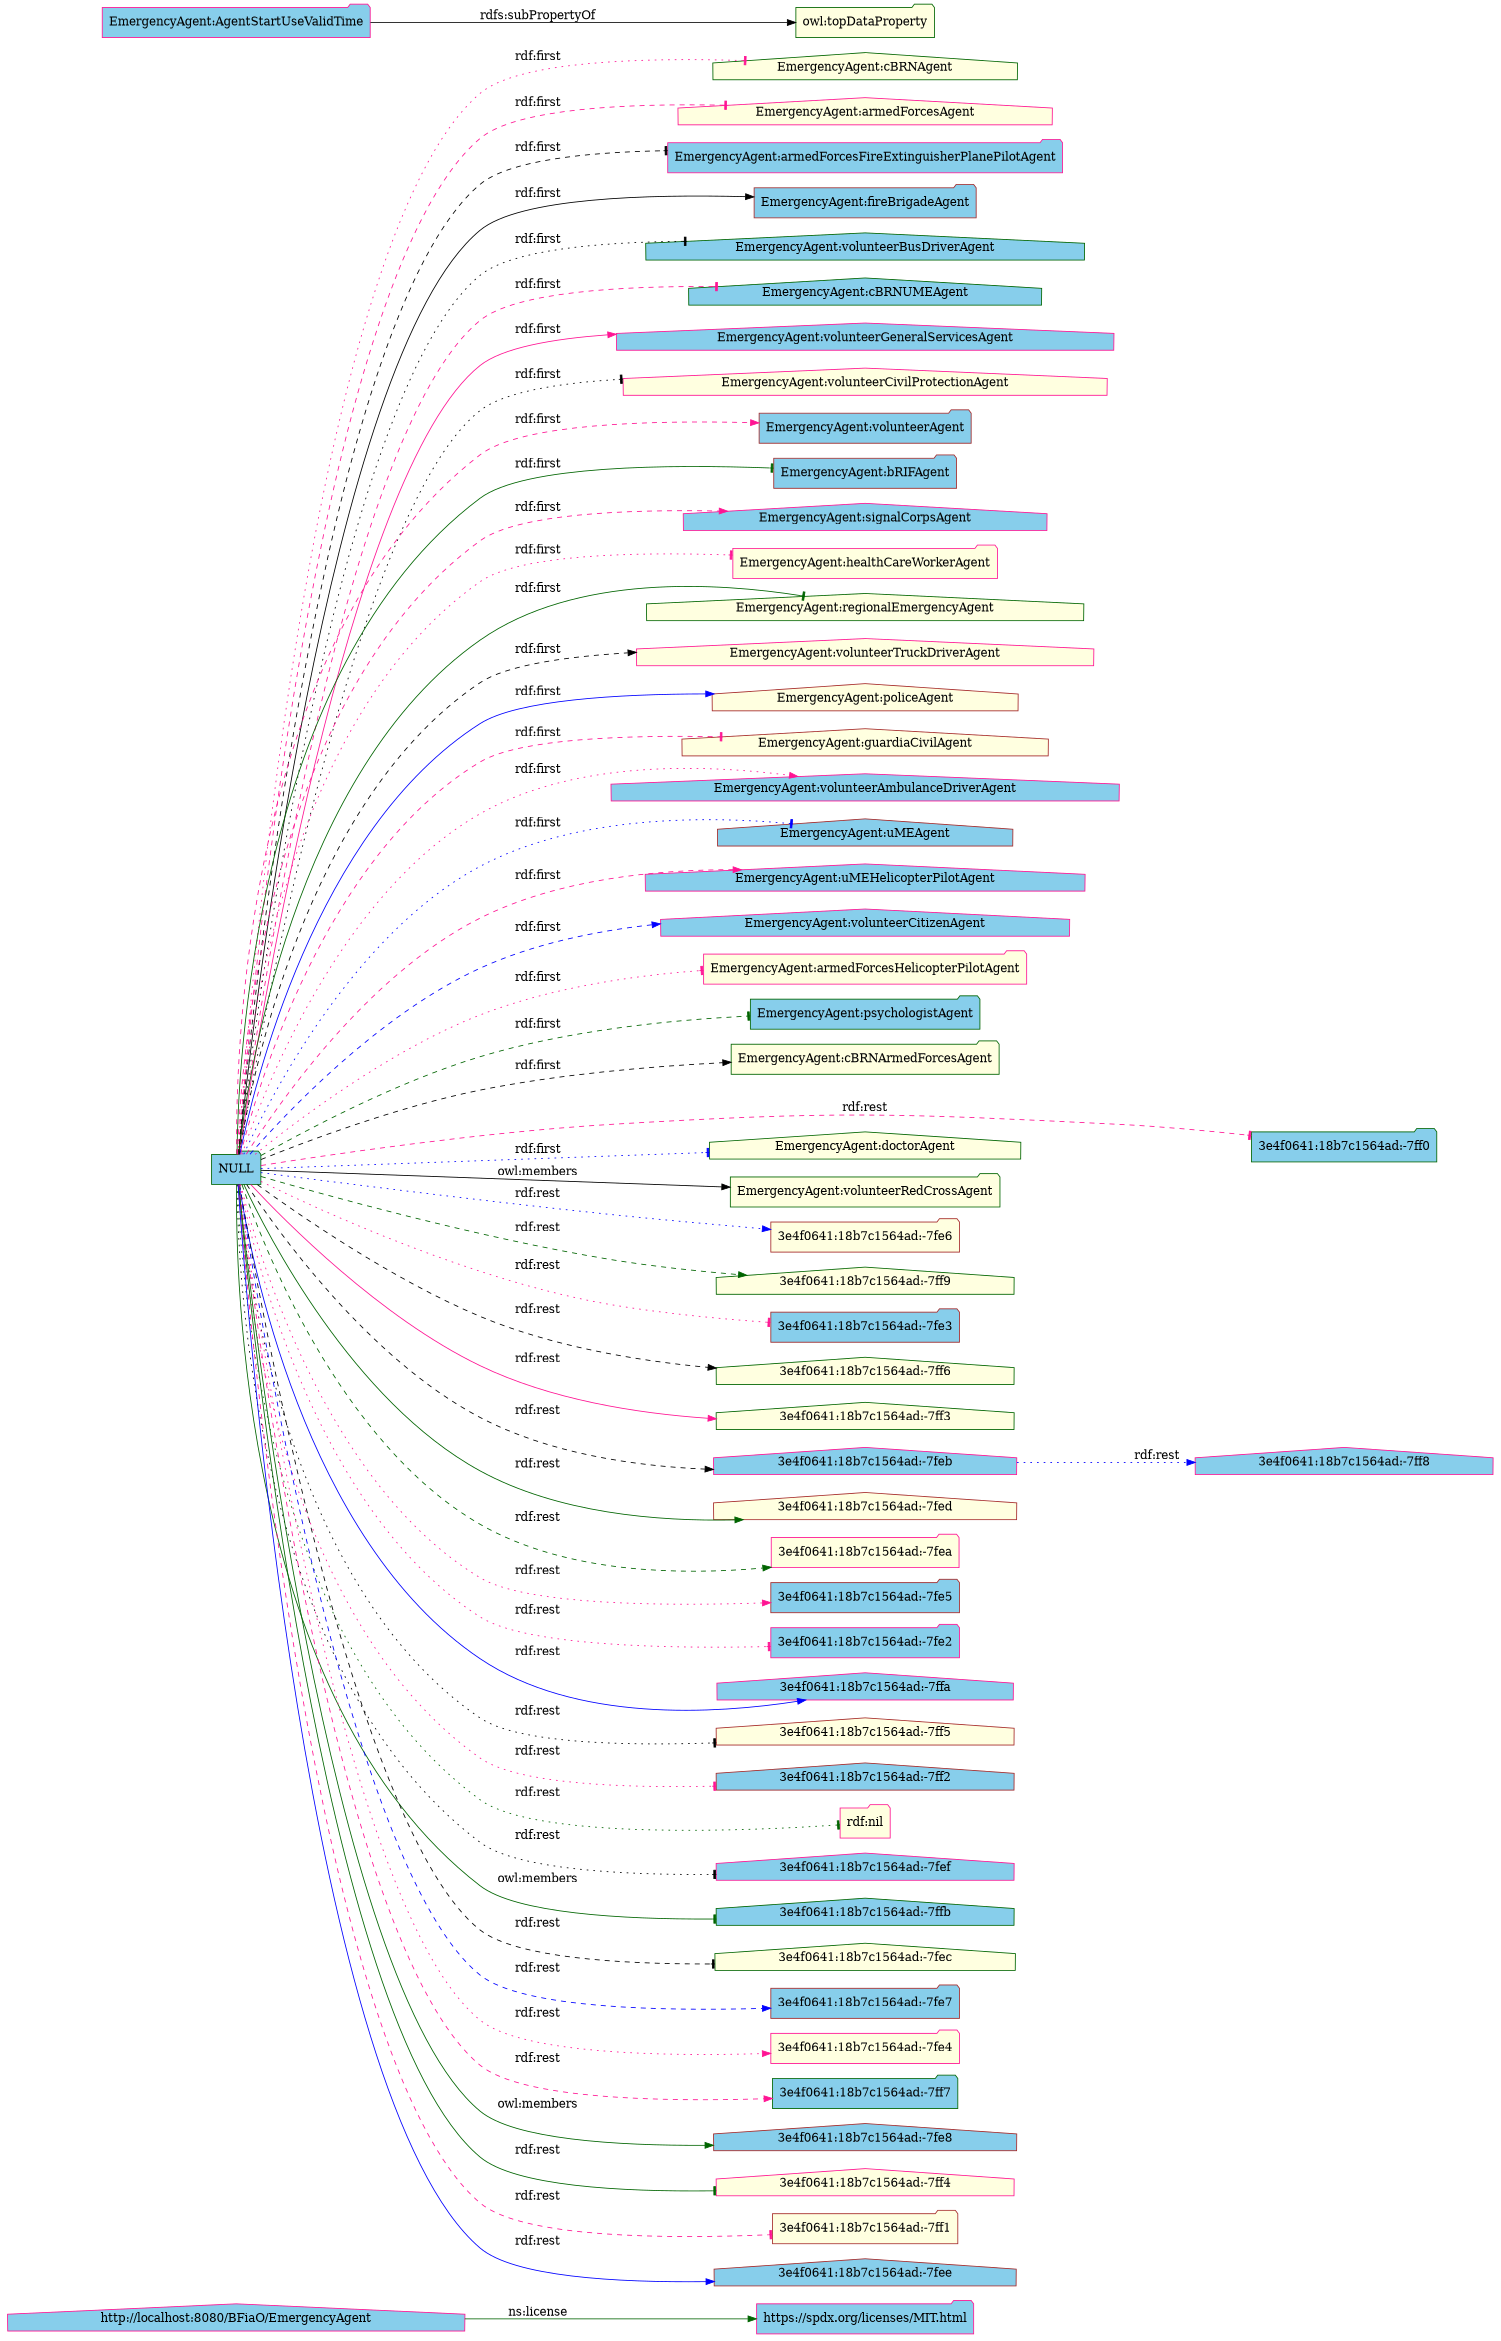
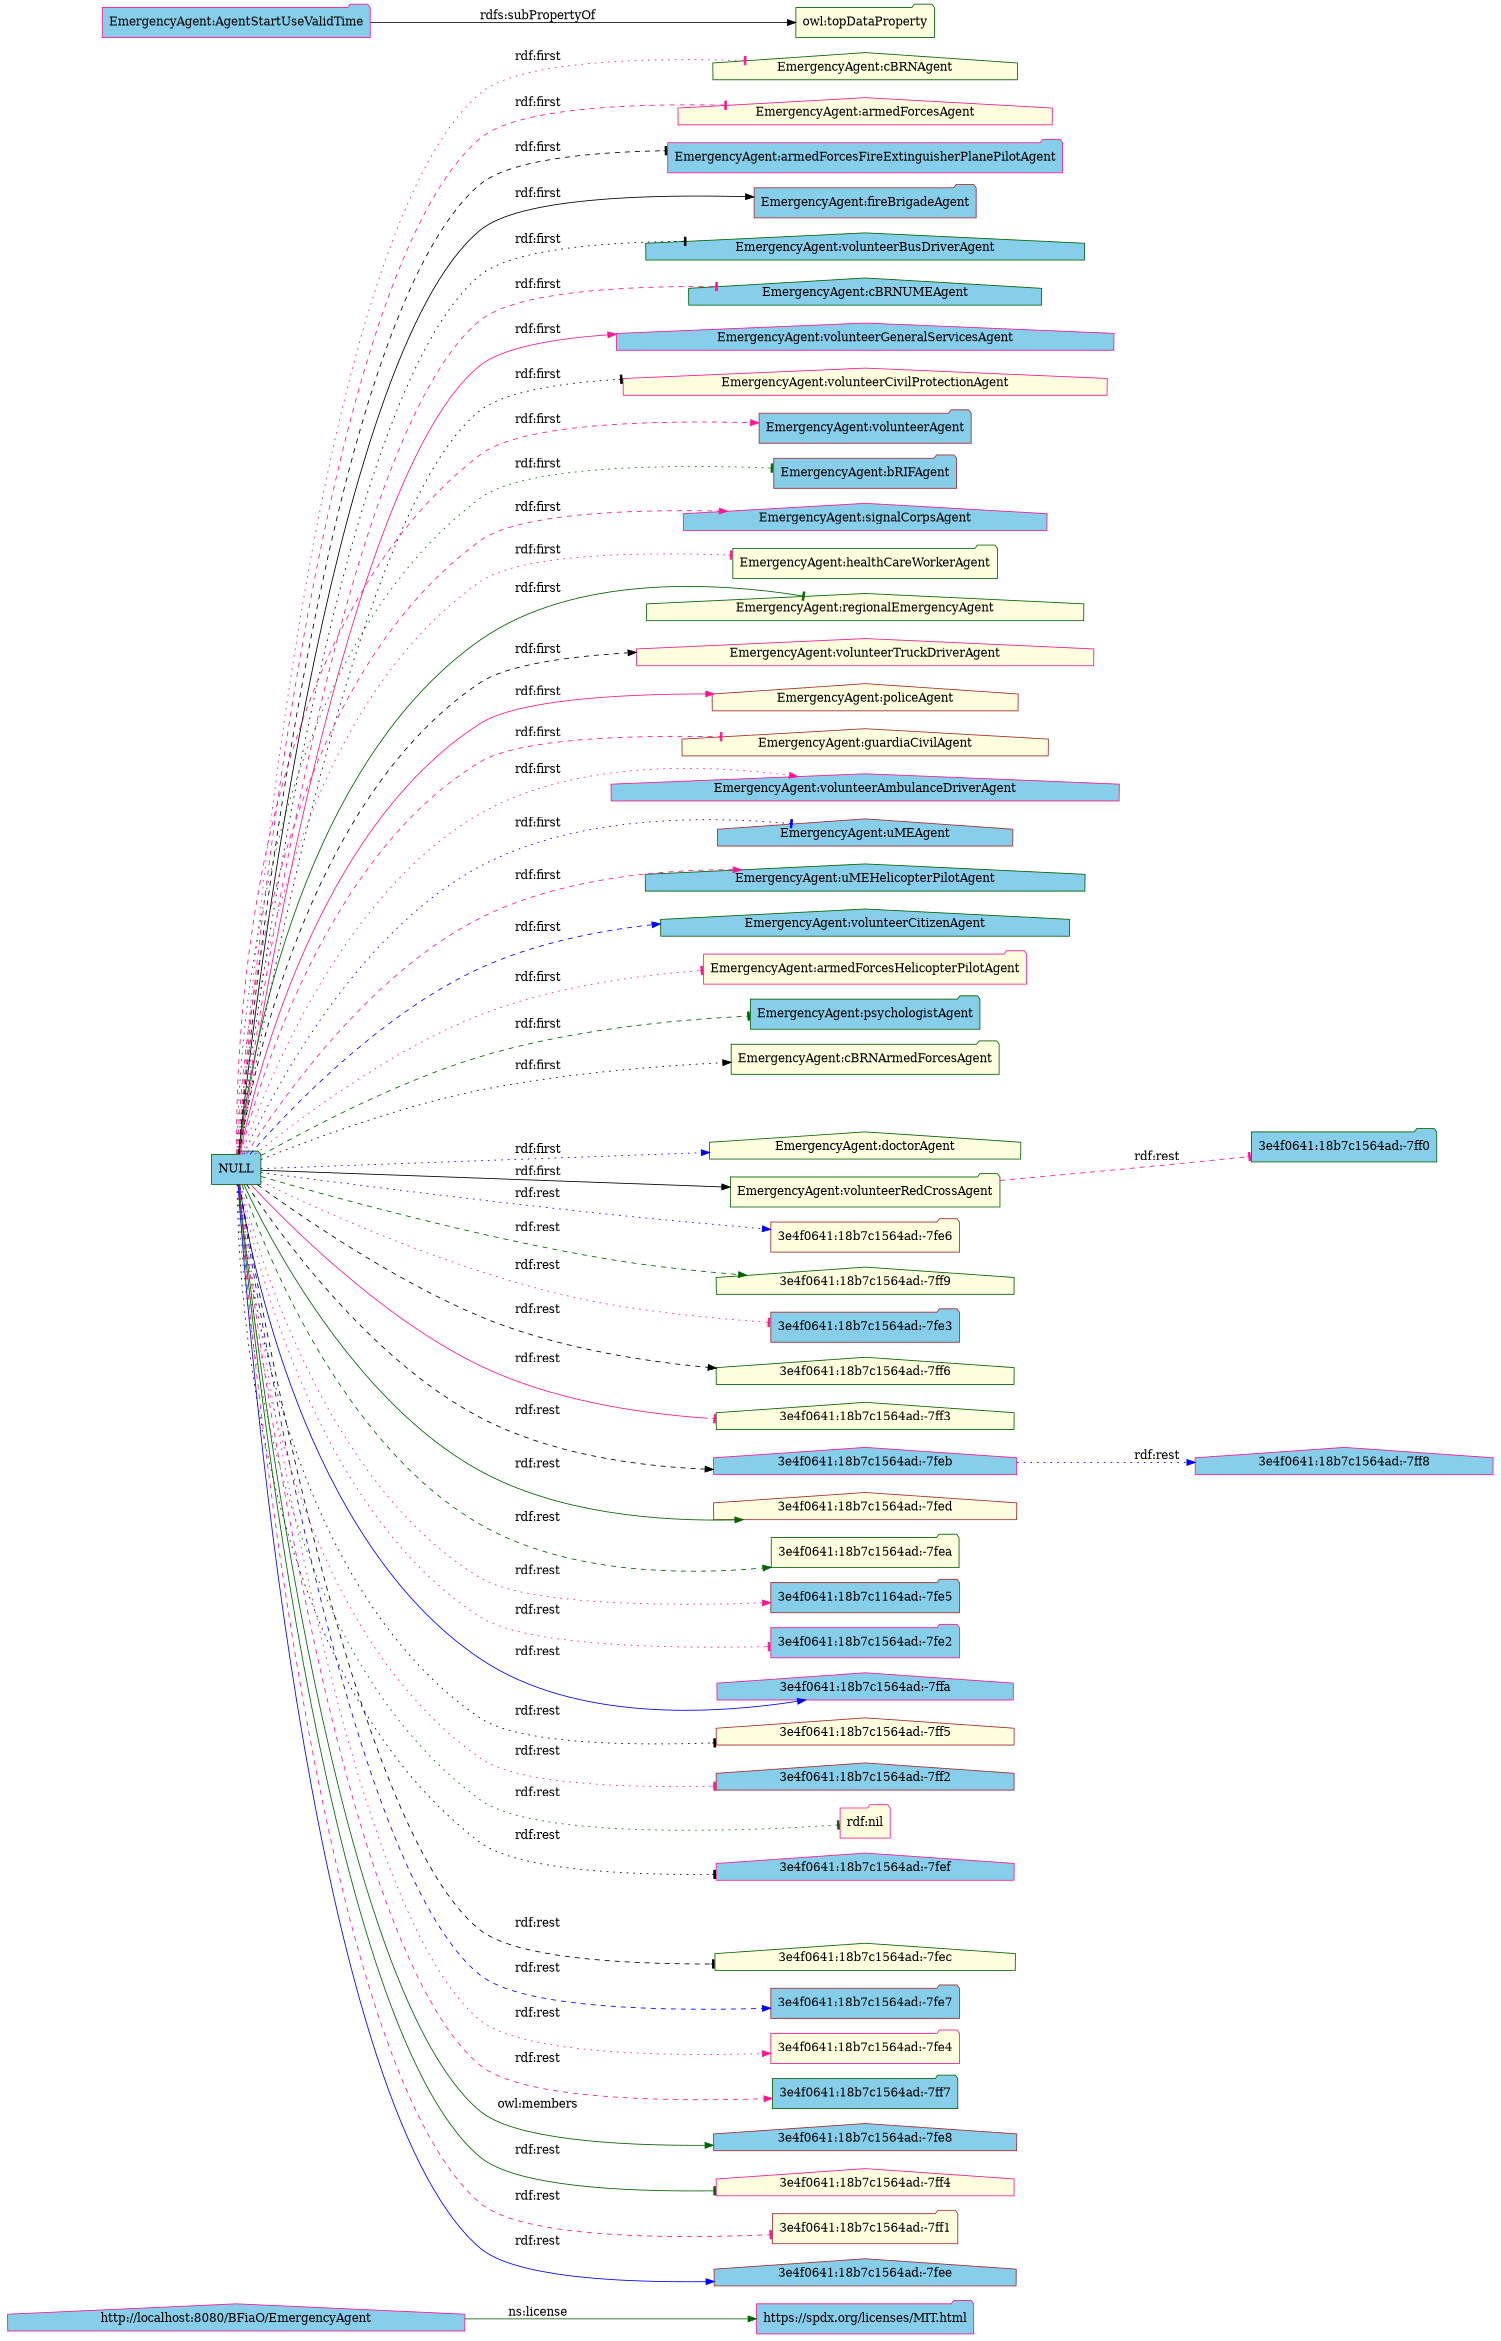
  digraph {
    rankdir=LR
    node [color=darkgreen fillcolor=skyblue shape=house style=filled]
    edge [arrowhead=normal color=deeppink style=dotted]
    "http://localhost:8080/BFiaO/EmergencyAgent" [color=deeppink]
    "https://spdx.org/licenses/MIT.html" [color=deeppink shape=folder]
    NULL [shape=folder]
    "EmergencyAgent:cBRNAgent" [fillcolor=lightyellow]
    "EmergencyAgent:armedForcesAgent" [color=deeppink fillcolor=lightyellow]
    "EmergencyAgent:armedForcesFireExtinguisherPlanePilotAgent" [color=deeppink shape=folder]
    "EmergencyAgent:fireBrigadeAgent" [color=brown shape=folder]
    "EmergencyAgent:volunteerBusDriverAgent"
    "EmergencyAgent:cBRNUMEAgent"
    "EmergencyAgent:volunteerGeneralServicesAgent" [color=deeppink]
    "EmergencyAgent:volunteerCivilProtectionAgent" [color=deeppink fillcolor=lightyellow]
    "EmergencyAgent:volunteerAgent" [color=brown shape=folder]
    "EmergencyAgent:bRIFAgent" [color=brown shape=folder]
    "EmergencyAgent:signalCorpsAgent" [color=deeppink]
-   "EmergencyAgent:healthCareWorkerAgent" [color=deeppink fillcolor=lightyellow shape=folder]
+   "EmergencyAgent:healthCareWorkerAgent" [fillcolor=lightyellow shape=folder]
    "EmergencyAgent:regionalEmergencyAgent" [fillcolor=lightyellow]
    "EmergencyAgent:volunteerTruckDriverAgent" [color=deeppink fillcolor=lightyellow]
    "EmergencyAgent:policeAgent" [color=brown fillcolor=lightyellow]
    "EmergencyAgent:guardiaCivilAgent" [color=brown fillcolor=lightyellow]
    "EmergencyAgent:volunteerAmbulanceDriverAgent" [color=deeppink]
    "EmergencyAgent:uMEAgent" [color=brown]
-   "EmergencyAgent:uMEHelicopterPilotAgent" [color=deeppink]
-   "EmergencyAgent:volunteerCitizenAgent" [color=deeppink]
+   "EmergencyAgent:uMEHelicopterPilotAgent"
+   "EmergencyAgent:volunteerCitizenAgent"
    "EmergencyAgent:armedForcesHelicopterPilotAgent" [color=deeppink fillcolor=lightyellow shape=folder]
    "EmergencyAgent:psychologistAgent" [shape=folder]
    "EmergencyAgent:cBRNArmedForcesAgent" [fillcolor=lightyellow shape=folder]
    "EmergencyAgent:volunteerRedCrossAgent" [fillcolor=lightyellow shape=folder]
    "EmergencyAgent:doctorAgent" [fillcolor=lightyellow]
    "3e4f0641:18b7c1564ad:-7feb" [color=deeppink]
    "3e4f0641:18b7c1564ad:-7fe6" [color=brown fillcolor=lightyellow shape=folder]
    "3e4f0641:18b7c1564ad:-7ff9" [fillcolor=lightyellow]
    "3e4f0641:18b7c1564ad:-7fe3" [color=brown shape=folder]
    "3e4f0641:18b7c1564ad:-7ff6" [fillcolor=lightyellow]
    "3e4f0641:18b7c1564ad:-7ff3" [fillcolor=lightyellow]
    "3e4f0641:18b7c1564ad:-7ff0" [shape=folder]
    "3e4f0641:18b7c1564ad:-7fed" [color=brown fillcolor=lightyellow]
-   "3e4f0641:18b7c1564ad:-7fea" [color=deeppink fillcolor=lightyellow shape=folder]
-   "3e4f0641:18b7c1564ad:-7fe5" [color=brown shape=folder]
+   "3e4f0641:18b7c1564ad:-7fea" [fillcolor=lightyellow shape=folder]
+   "3e4f0641:18b7c1564ad:-7fe5" [color=brown shape=folder label="3e4f0641:18b7c1164ad:-7fe5"]
    "3e4f0641:18b7c1564ad:-7fe2" [color=deeppink shape=folder]
    "3e4f0641:18b7c1564ad:-7ffa" [color=deeppink]
    "3e4f0641:18b7c1564ad:-7ff5" [color=brown fillcolor=lightyellow]
    "3e4f0641:18b7c1564ad:-7ff2" [color=brown]
    "rdf:nil" [color=deeppink fillcolor=lightyellow shape=folder]
    "3e4f0641:18b7c1564ad:-7fef" [color=deeppink]
-   "3e4f0641:18b7c1564ad:-7ffb"
    "3e4f0641:18b7c1564ad:-7fec" [fillcolor=lightyellow]
    "3e4f0641:18b7c1564ad:-7fe7" [color=brown shape=folder]
    "3e4f0641:18b7c1564ad:-7fe4" [color=deeppink fillcolor=lightyellow shape=folder]
    "3e4f0641:18b7c1564ad:-7ff7" [shape=folder]
    "3e4f0641:18b7c1564ad:-7fe8" [color=brown]
    "3e4f0641:18b7c1564ad:-7ff4" [color=deeppink fillcolor=lightyellow]
    "3e4f0641:18b7c1564ad:-7ff1" [color=brown fillcolor=lightyellow shape=folder]
    "3e4f0641:18b7c1564ad:-7fee" [color=brown]
    "3e4f0641:18b7c1564ad:-7ff8" [color=deeppink]
    "EmergencyAgent:AgentStartUseValidTime" [color=deeppink shape=folder]
    "owl:topDataProperty" [fillcolor=lightyellow shape=folder]
    "http://localhost:8080/BFiaO/EmergencyAgent" -> "https://spdx.org/licenses/MIT.html" [color=darkgreen label="ns:license" style=solid]
    NULL -> "EmergencyAgent:cBRNAgent" [arrowhead=tee label="rdf:first"]
    NULL -> "EmergencyAgent:armedForcesAgent" [arrowhead=tee label="rdf:first" style=dashed]
    NULL -> "EmergencyAgent:armedForcesFireExtinguisherPlanePilotAgent" [arrowhead=tee color=black label="rdf:first" style=dashed]
    NULL -> "EmergencyAgent:fireBrigadeAgent" [color=black label="rdf:first" style=solid]
    NULL -> "EmergencyAgent:volunteerBusDriverAgent" [arrowhead=tee color=black label="rdf:first"]
    NULL -> "EmergencyAgent:cBRNUMEAgent" [arrowhead=tee label="rdf:first" style=dashed]
    NULL -> "EmergencyAgent:volunteerGeneralServicesAgent" [label="rdf:first" style=solid]
    NULL -> "EmergencyAgent:volunteerCivilProtectionAgent" [arrowhead=tee color=black label="rdf:first"]
    NULL -> "EmergencyAgent:volunteerAgent" [label="rdf:first" style=dashed]
-   NULL -> "EmergencyAgent:bRIFAgent" [arrowhead=tee color=darkgreen label="rdf:first" style=solid]
+   NULL -> "EmergencyAgent:bRIFAgent" [arrowhead=tee color=darkgreen label="rdf:first"]
    NULL -> "EmergencyAgent:signalCorpsAgent" [label="rdf:first" style=dashed]
    NULL -> "EmergencyAgent:healthCareWorkerAgent" [arrowhead=tee label="rdf:first"]
    NULL -> "EmergencyAgent:regionalEmergencyAgent" [arrowhead=tee color=darkgreen label="rdf:first" style=solid]
    NULL -> "EmergencyAgent:volunteerTruckDriverAgent" [color=black label="rdf:first" style=dashed]
-   NULL -> "EmergencyAgent:policeAgent" [color=blue label="rdf:first" style=solid]
+   NULL -> "EmergencyAgent:policeAgent" [label="rdf:first" style=solid]
    NULL -> "EmergencyAgent:guardiaCivilAgent" [arrowhead=tee label="rdf:first" style=dashed]
    NULL -> "EmergencyAgent:volunteerAmbulanceDriverAgent" [label="rdf:first"]
    NULL -> "EmergencyAgent:uMEAgent" [arrowhead=tee color=blue label="rdf:first"]
    NULL -> "EmergencyAgent:uMEHelicopterPilotAgent" [label="rdf:first" style=dashed]
    NULL -> "EmergencyAgent:volunteerCitizenAgent" [color=blue label="rdf:first" style=dashed]
    NULL -> "EmergencyAgent:armedForcesHelicopterPilotAgent" [arrowhead=tee label="rdf:first"]
    NULL -> "EmergencyAgent:psychologistAgent" [arrowhead=tee color=darkgreen label="rdf:first" style=dashed]
-   NULL -> "EmergencyAgent:cBRNArmedForcesAgent" [color=black label="rdf:first" style=dashed]
-   NULL -> "EmergencyAgent:volunteerRedCrossAgent" [color=black label="owl:members" style=solid]
-   NULL -> "EmergencyAgent:doctorAgent" [arrowhead=tee color=blue label="rdf:first"]
+   NULL -> "EmergencyAgent:cBRNArmedForcesAgent" [color=black label="rdf:first"]
+   NULL -> "EmergencyAgent:volunteerRedCrossAgent" [color=black label="rdf:first" style=solid]
+   NULL -> "EmergencyAgent:doctorAgent" [color=blue label="rdf:first"]
    NULL -> "3e4f0641:18b7c1564ad:-7feb" [color=black label="rdf:rest" style=dashed]
    NULL -> "3e4f0641:18b7c1564ad:-7fe6" [color=blue label="rdf:rest"]
    NULL -> "3e4f0641:18b7c1564ad:-7ff9" [color=darkgreen label="rdf:rest" style=dashed]
    NULL -> "3e4f0641:18b7c1564ad:-7fe3" [arrowhead=tee label="rdf:rest"]
    NULL -> "3e4f0641:18b7c1564ad:-7ff6" [color=black label="rdf:rest" style=dashed]
-   NULL -> "3e4f0641:18b7c1564ad:-7ff3" [label="rdf:rest" style=solid]
-   NULL -> "3e4f0641:18b7c1564ad:-7ff0" [arrowhead=tee label="rdf:rest" style=dashed]
+   NULL -> "3e4f0641:18b7c1564ad:-7ff3" [arrowhead=tee label="rdf:rest" style=solid]
+   "EmergencyAgent:volunteerRedCrossAgent" -> "3e4f0641:18b7c1564ad:-7ff0" [arrowhead=tee label="rdf:rest" style=dashed]
    NULL -> "3e4f0641:18b7c1564ad:-7fed" [color=darkgreen label="rdf:rest" style=solid]
    NULL -> "3e4f0641:18b7c1564ad:-7fea" [color=darkgreen label="rdf:rest" style=dashed]
    NULL -> "3e4f0641:18b7c1564ad:-7fe5" [label="rdf:rest"]
    NULL -> "3e4f0641:18b7c1564ad:-7fe2" [arrowhead=tee label="rdf:rest"]
    NULL -> "3e4f0641:18b7c1564ad:-7ffa" [color=blue label="rdf:rest" style=solid]
    NULL -> "3e4f0641:18b7c1564ad:-7ff5" [arrowhead=tee color=black label="rdf:rest"]
    NULL -> "3e4f0641:18b7c1564ad:-7ff2" [arrowhead=tee label="rdf:rest"]
    NULL -> "rdf:nil" [arrowhead=tee color=darkgreen label="rdf:rest"]
    NULL -> "3e4f0641:18b7c1564ad:-7fef" [arrowhead=tee color=black label="rdf:rest"]
-   NULL -> "3e4f0641:18b7c1564ad:-7ffb" [arrowhead=tee color=darkgreen label="owl:members" style=solid]
    NULL -> "3e4f0641:18b7c1564ad:-7fec" [arrowhead=tee color=black label="rdf:rest" style=dashed]
    NULL -> "3e4f0641:18b7c1564ad:-7fe7" [color=blue label="rdf:rest" style=dashed]
    NULL -> "3e4f0641:18b7c1564ad:-7fe4" [label="rdf:rest"]
    NULL -> "3e4f0641:18b7c1564ad:-7ff7" [label="rdf:rest" style=dashed]
    NULL -> "3e4f0641:18b7c1564ad:-7fe8" [color=darkgreen label="owl:members" style=solid]
    NULL -> "3e4f0641:18b7c1564ad:-7ff4" [arrowhead=tee color=darkgreen label="rdf:rest" style=solid]
    NULL -> "3e4f0641:18b7c1564ad:-7ff1" [arrowhead=tee label="rdf:rest" style=dashed]
    NULL -> "3e4f0641:18b7c1564ad:-7fee" [color=blue label="rdf:rest" style=solid]
    "3e4f0641:18b7c1564ad:-7feb" -> "3e4f0641:18b7c1564ad:-7ff8" [color=blue label="rdf:rest"]
    "EmergencyAgent:AgentStartUseValidTime" -> "owl:topDataProperty" [color=black label="rdfs:subPropertyOf" style=solid]
  }
